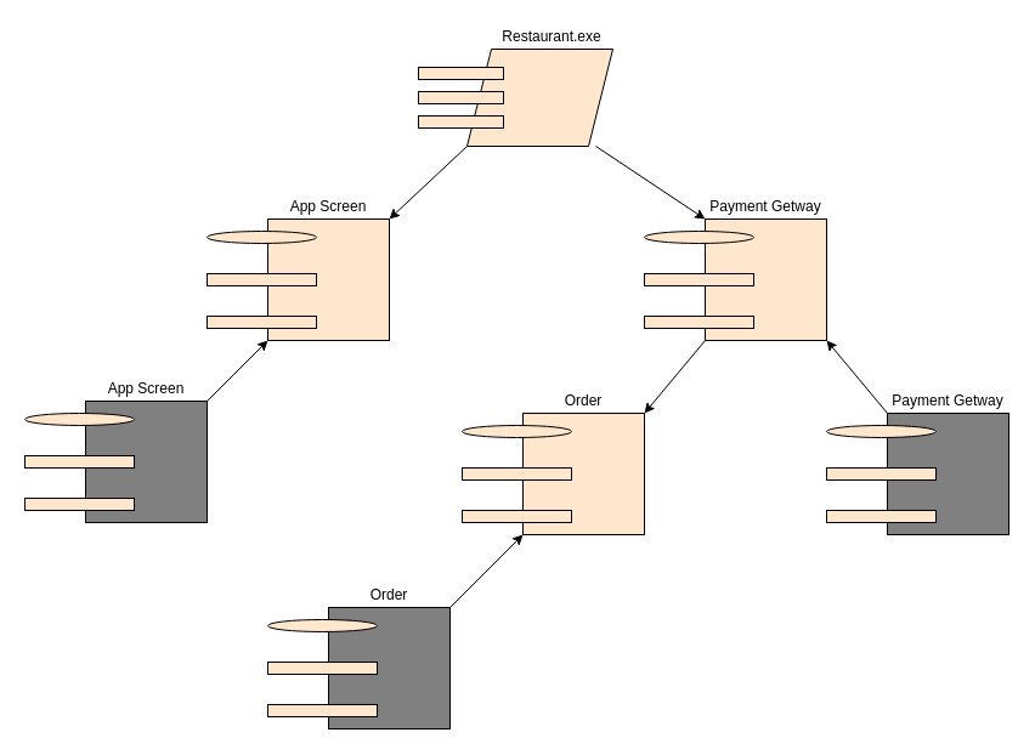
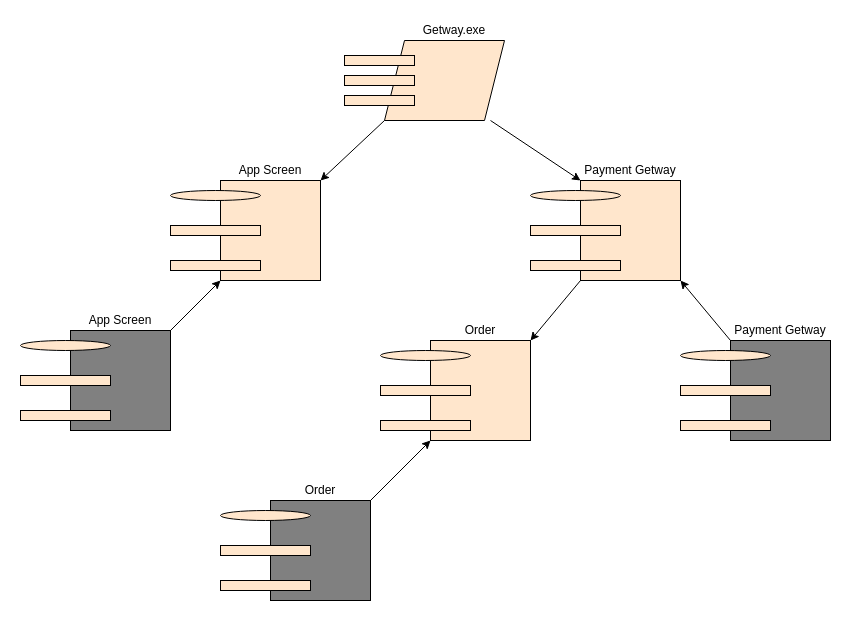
  <mxCell id="0" />
  <mxCell id="1" parent="0" />
  <mxCell id="2" value="" style="shape=parallelogram;perimeter=parallelogramPerimeter;whiteSpace=wrap;html=1;fixedSize=1;fillColor=#FFE6CC;gradientColor=none;" vertex="1" parent="1"><mxGeometry x="384" y="40" width="120" height="80" as="geometry" /></mxCell>
  <mxCell id="3" value="" style="rounded=0;whiteSpace=wrap;html=1;fillColor=#FFE6CC;gradientColor=none;" vertex="1" parent="1"><mxGeometry x="344" y="55" width="70" height="10" as="geometry" /></mxCell>
  <mxCell id="4" value="" style="rounded=0;whiteSpace=wrap;html=1;fillColor=#FFE6CC;gradientColor=none;" vertex="1" parent="1"><mxGeometry x="344" y="75" width="70" height="10" as="geometry" /></mxCell>
  <mxCell id="5" value="" style="rounded=0;whiteSpace=wrap;html=1;fillColor=#FFE6CC;gradientColor=none;" vertex="1" parent="1"><mxGeometry x="344" y="95" width="70" height="10" as="geometry" /></mxCell>
- <mxCell id="6" value="Restaurant.exe" style="text;html=1;strokeColor=none;fillColor=none;align=center;verticalAlign=middle;whiteSpace=wrap;rounded=0;" vertex="1" parent="1"><mxGeometry x="404" y="20" width="100" height="20" as="geometry" /></mxCell>
+ <mxCell id="6" value="Getway.exe" style="text;html=1;strokeColor=none;fillColor=none;align=center;verticalAlign=middle;whiteSpace=wrap;rounded=0;" vertex="1" parent="1"><mxGeometry x="404" y="20" width="100" height="20" as="geometry" /></mxCell>
  <mxCell id="7" value="" style="whiteSpace=wrap;html=1;aspect=fixed;fillColor=#FFE6CC;gradientColor=none;" vertex="1" parent="1"><mxGeometry x="220" y="180" width="100" height="100" as="geometry" /></mxCell>
  <mxCell id="8" value="" style="ellipse;whiteSpace=wrap;html=1;fillColor=#FFE6CC;gradientColor=none;" vertex="1" parent="1"><mxGeometry x="170" y="190" width="90" height="10" as="geometry" /></mxCell>
  <mxCell id="9" value="" style="rounded=0;whiteSpace=wrap;html=1;fillColor=#FFE6CC;gradientColor=none;" vertex="1" parent="1"><mxGeometry x="170" y="225" width="90" height="10" as="geometry" /></mxCell>
  <mxCell id="10" value="" style="rounded=0;whiteSpace=wrap;html=1;fillColor=#FFE6CC;gradientColor=none;" vertex="1" parent="1"><mxGeometry x="170" y="260" width="90" height="10" as="geometry" /></mxCell>
  <mxCell id="11" value="App Screen" style="text;html=1;strokeColor=none;fillColor=none;align=center;verticalAlign=middle;whiteSpace=wrap;rounded=0;" vertex="1" parent="1"><mxGeometry x="220" y="160" width="100" height="20" as="geometry" /></mxCell>
  <mxCell id="12" value="" style="whiteSpace=wrap;html=1;aspect=fixed;fillColor=#FFE6CC;gradientColor=none;" vertex="1" parent="1"><mxGeometry x="580" y="180" width="100" height="100" as="geometry" /></mxCell>
  <mxCell id="13" value="" style="ellipse;whiteSpace=wrap;html=1;fillColor=#FFE6CC;gradientColor=none;" vertex="1" parent="1"><mxGeometry x="530" y="190" width="90" height="10" as="geometry" /></mxCell>
  <mxCell id="14" value="" style="rounded=0;whiteSpace=wrap;html=1;fillColor=#FFE6CC;gradientColor=none;" vertex="1" parent="1"><mxGeometry x="530" y="225" width="90" height="10" as="geometry" /></mxCell>
  <mxCell id="15" value="" style="rounded=0;whiteSpace=wrap;html=1;fillColor=#FFE6CC;gradientColor=none;" vertex="1" parent="1"><mxGeometry x="530" y="260" width="90" height="10" as="geometry" /></mxCell>
  <mxCell id="16" value="Payment Getway" style="text;html=1;strokeColor=none;fillColor=none;align=center;verticalAlign=middle;whiteSpace=wrap;rounded=0;" vertex="1" parent="1"><mxGeometry x="580" y="160" width="100" height="20" as="geometry" /></mxCell>
  <mxCell id="17" value="" style="whiteSpace=wrap;html=1;aspect=fixed;fillColor=#FFE6CC;gradientColor=none;" vertex="1" parent="1"><mxGeometry x="430" y="340" width="100" height="100" as="geometry" /></mxCell>
  <mxCell id="18" value="" style="ellipse;whiteSpace=wrap;html=1;fillColor=#FFE6CC;gradientColor=none;" vertex="1" parent="1"><mxGeometry x="380" y="350" width="90" height="10" as="geometry" /></mxCell>
  <mxCell id="19" value="" style="rounded=0;whiteSpace=wrap;html=1;fillColor=#FFE6CC;gradientColor=none;" vertex="1" parent="1"><mxGeometry x="380" y="385" width="90" height="10" as="geometry" /></mxCell>
  <mxCell id="20" value="" style="rounded=0;whiteSpace=wrap;html=1;fillColor=#FFE6CC;gradientColor=none;" vertex="1" parent="1"><mxGeometry x="380" y="420" width="90" height="10" as="geometry" /></mxCell>
  <mxCell id="21" value="Order" style="text;html=1;strokeColor=none;fillColor=none;align=center;verticalAlign=middle;whiteSpace=wrap;rounded=0;" vertex="1" parent="1"><mxGeometry x="430" y="320" width="100" height="20" as="geometry" /></mxCell>
  <mxCell id="22" value="" style="endArrow=classic;html=1;entryX=1;entryY=1;entryDx=0;entryDy=0;" edge="1" parent="1" target="11"><mxGeometry width="50" height="50" relative="1" as="geometry"><mxPoint x="384" y="120" as="sourcePoint" /><mxPoint x="334" y="170" as="targetPoint" /></mxGeometry></mxCell>
  <mxCell id="23" value="" style="whiteSpace=wrap;html=1;aspect=fixed;gradientColor=none;fillColor=#808080;" vertex="1" parent="1"><mxGeometry x="70" y="330" width="100" height="100" as="geometry" /></mxCell>
  <mxCell id="24" value="" style="ellipse;whiteSpace=wrap;html=1;fillColor=#FFE6CC;gradientColor=none;" vertex="1" parent="1"><mxGeometry x="20" y="340" width="90" height="10" as="geometry" /></mxCell>
  <mxCell id="25" value="" style="rounded=0;whiteSpace=wrap;html=1;fillColor=#FFE6CC;gradientColor=none;" vertex="1" parent="1"><mxGeometry x="20" y="375" width="90" height="10" as="geometry" /></mxCell>
  <mxCell id="26" value="" style="rounded=0;whiteSpace=wrap;html=1;fillColor=#FFE6CC;gradientColor=none;" vertex="1" parent="1"><mxGeometry x="20" y="410" width="90" height="10" as="geometry" /></mxCell>
  <mxCell id="27" value="App Screen" style="text;html=1;strokeColor=none;fillColor=none;align=center;verticalAlign=middle;whiteSpace=wrap;rounded=0;" vertex="1" parent="1"><mxGeometry x="70" y="310" width="100" height="20" as="geometry" /></mxCell>
  <mxCell id="28" value="" style="endArrow=classic;html=1;entryX=0;entryY=1;entryDx=0;entryDy=0;exitX=1;exitY=1;exitDx=0;exitDy=0;" edge="1" parent="1" source="27" target="7"><mxGeometry width="50" height="50" relative="1" as="geometry"><mxPoint x="190" y="350" as="sourcePoint" /><mxPoint x="240" y="300" as="targetPoint" /></mxGeometry></mxCell>
  <mxCell id="29" value="" style="endArrow=classic;html=1;entryX=0;entryY=1;entryDx=0;entryDy=0;" edge="1" parent="1" target="16"><mxGeometry width="50" height="50" relative="1" as="geometry"><mxPoint x="490" y="120" as="sourcePoint" /><mxPoint x="540" y="70" as="targetPoint" /></mxGeometry></mxCell>
  <mxCell id="30" value="" style="whiteSpace=wrap;html=1;aspect=fixed;gradientColor=none;fillColor=#808080;" vertex="1" parent="1"><mxGeometry x="730" y="340" width="100" height="100" as="geometry" /></mxCell>
  <mxCell id="31" value="" style="ellipse;whiteSpace=wrap;html=1;fillColor=#FFE6CC;gradientColor=none;" vertex="1" parent="1"><mxGeometry x="680" y="350" width="90" height="10" as="geometry" /></mxCell>
  <mxCell id="32" value="" style="rounded=0;whiteSpace=wrap;html=1;fillColor=#FFE6CC;gradientColor=none;" vertex="1" parent="1"><mxGeometry x="680" y="385" width="90" height="10" as="geometry" /></mxCell>
  <mxCell id="33" value="" style="rounded=0;whiteSpace=wrap;html=1;fillColor=#FFE6CC;gradientColor=none;" vertex="1" parent="1"><mxGeometry x="680" y="420" width="90" height="10" as="geometry" /></mxCell>
  <mxCell id="34" value="Payment Getway" style="text;html=1;strokeColor=none;fillColor=none;align=center;verticalAlign=middle;whiteSpace=wrap;rounded=0;" vertex="1" parent="1"><mxGeometry x="730" y="320" width="100" height="20" as="geometry" /></mxCell>
  <mxCell id="35" value="" style="endArrow=classic;html=1;entryX=1;entryY=1;entryDx=0;entryDy=0;" edge="1" parent="1" target="12"><mxGeometry width="50" height="50" relative="1" as="geometry"><mxPoint x="730" y="340" as="sourcePoint" /><mxPoint x="780" y="290" as="targetPoint" /></mxGeometry></mxCell>
  <mxCell id="36" value="" style="endArrow=classic;html=1;entryX=1;entryY=1;entryDx=0;entryDy=0;" edge="1" parent="1" target="21"><mxGeometry width="50" height="50" relative="1" as="geometry"><mxPoint x="580" y="280" as="sourcePoint" /><mxPoint x="530" y="330" as="targetPoint" /></mxGeometry></mxCell>
  <mxCell id="37" value="" style="whiteSpace=wrap;html=1;aspect=fixed;gradientColor=none;fillColor=#808080;" vertex="1" parent="1"><mxGeometry x="270" y="500" width="100" height="100" as="geometry" /></mxCell>
  <mxCell id="38" value="" style="ellipse;whiteSpace=wrap;html=1;fillColor=#FFE6CC;gradientColor=none;" vertex="1" parent="1"><mxGeometry x="220" y="510" width="90" height="10" as="geometry" /></mxCell>
  <mxCell id="39" value="" style="rounded=0;whiteSpace=wrap;html=1;fillColor=#FFE6CC;gradientColor=none;" vertex="1" parent="1"><mxGeometry x="220" y="545" width="90" height="10" as="geometry" /></mxCell>
  <mxCell id="40" value="" style="rounded=0;whiteSpace=wrap;html=1;fillColor=#FFE6CC;gradientColor=none;" vertex="1" parent="1"><mxGeometry x="220" y="580" width="90" height="10" as="geometry" /></mxCell>
  <mxCell id="41" value="Order" style="text;html=1;strokeColor=none;fillColor=none;align=center;verticalAlign=middle;whiteSpace=wrap;rounded=0;" vertex="1" parent="1"><mxGeometry x="270" y="480" width="100" height="20" as="geometry" /></mxCell>
  <mxCell id="42" value="" style="endArrow=classic;html=1;entryX=0;entryY=1;entryDx=0;entryDy=0;" edge="1" parent="1" target="17"><mxGeometry width="50" height="50" relative="1" as="geometry"><mxPoint x="370" y="500" as="sourcePoint" /><mxPoint x="420" y="450" as="targetPoint" /></mxGeometry></mxCell>
